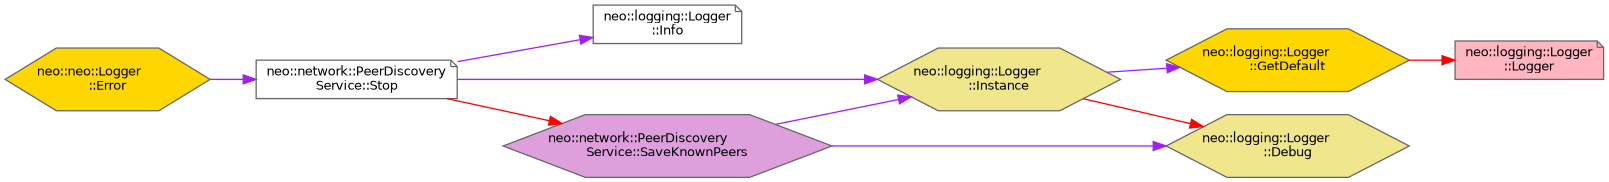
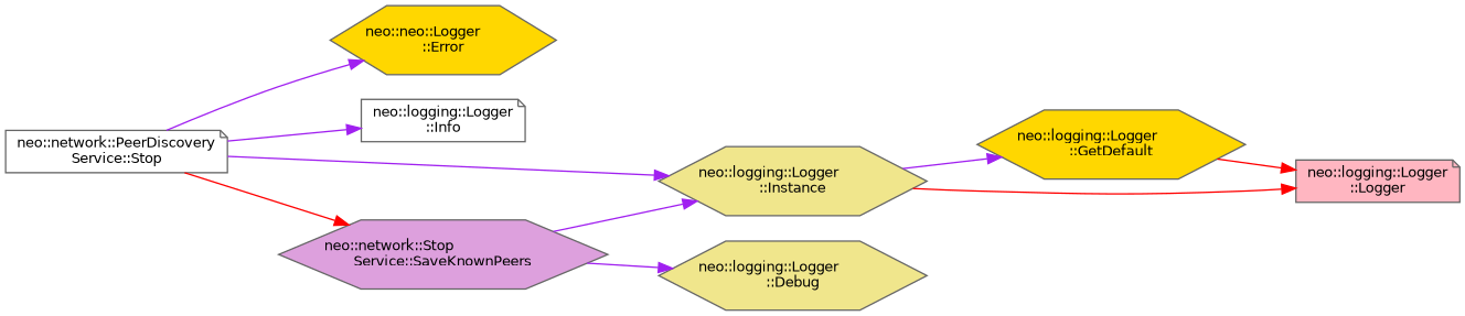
  digraph {
    rankdir=LR
    node [color=grey40 fillcolor=white fontname=Helvetica fontsize=10 shape=hexagon style=filled]
    edge [color=purple fontname=Helvetica fontsize=10 labelfontname=Helvetica labelfontsize=10 style=solid]
    n1 [color=gray40 fontcolor=black height=0.2 label="neo::network::PeerDiscovery\lService::Stop" shape=note width=0.4]
    n2 [fillcolor=gold height=0.2 label="neo::neo::Logger\l::Error" width=0.4]
    n3 [height=0.2 label="neo::logging::Logger\l::Info" shape=note width=0.4]
    n4 [fillcolor=khaki height=0.2 label="neo::logging::Logger\l::Instance" width=0.4]
-   n5 [fillcolor=plum height=0.2 label="neo::network::PeerDiscovery\lService::SaveKnownPeers" width=0.4]
+   n5 [fillcolor=plum height=0.2 label="neo::network::Stop\lService::SaveKnownPeers" width=0.4]
    n6 [fillcolor=gold height=0.2 label="neo::logging::Logger\l::GetDefault" width=0.4]
    n7 [fillcolor=lightpink height=0.2 label="neo::logging::Logger\l::Logger" shape=note width=0.4]
    n8 [fillcolor=khaki height=0.2 label="neo::logging::Logger\l::Debug" width=0.4]
-   n2 -> n1
+   n1 -> n2
    n1 -> n3
    n1 -> n4
    n1 -> n5 [color=red]
    n4 -> n6
-   n4 -> n8 [color=red]
+   n4 -> n7 [color=red]
    n5 -> n4
    n5 -> n8
    n6 -> n7 [color=red]
  }
